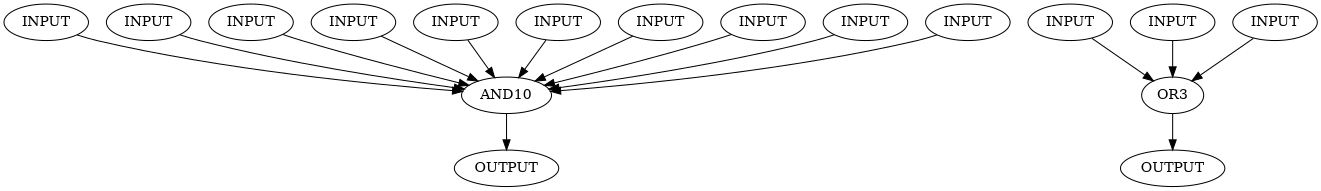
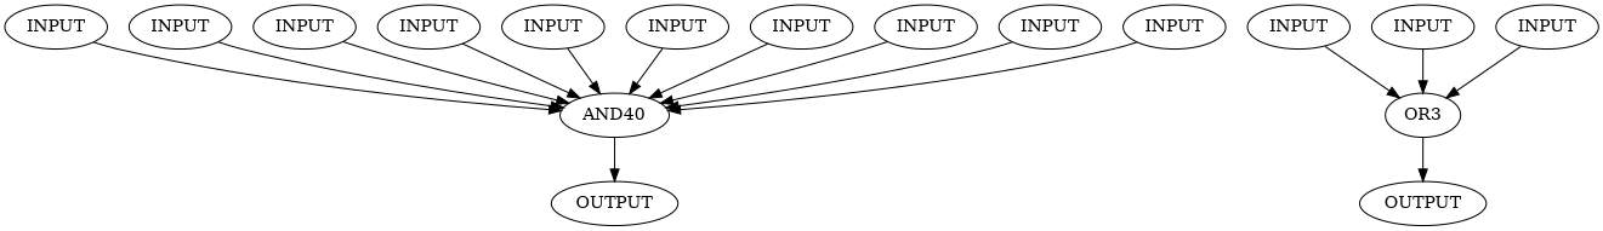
  digraph {
    n1 [label=INPUT]
-   n2 [label=AND10]
+   n2 [label=AND40]
    n3 [label=INPUT]
    n4 [label=INPUT]
    n5 [label=INPUT]
    n6 [label=INPUT]
    n7 [label=INPUT]
    n8 [label=INPUT]
    n9 [label=INPUT]
    n10 [label=INPUT]
    n11 [label=INPUT]
    n12 [label=OUTPUT]
    n13 [label=INPUT]
    n14 [label=OR3]
    n15 [label=INPUT]
    n16 [label=INPUT]
    n17 [label=OUTPUT]
    n1 -> n2
    n2 -> n12
    n3 -> n2
    n4 -> n2
    n5 -> n2
    n6 -> n2
    n7 -> n2
    n8 -> n2
    n9 -> n2
    n10 -> n2
    n11 -> n2
    n13 -> n14
    n14 -> n17
    n15 -> n14
    n16 -> n14
  }
